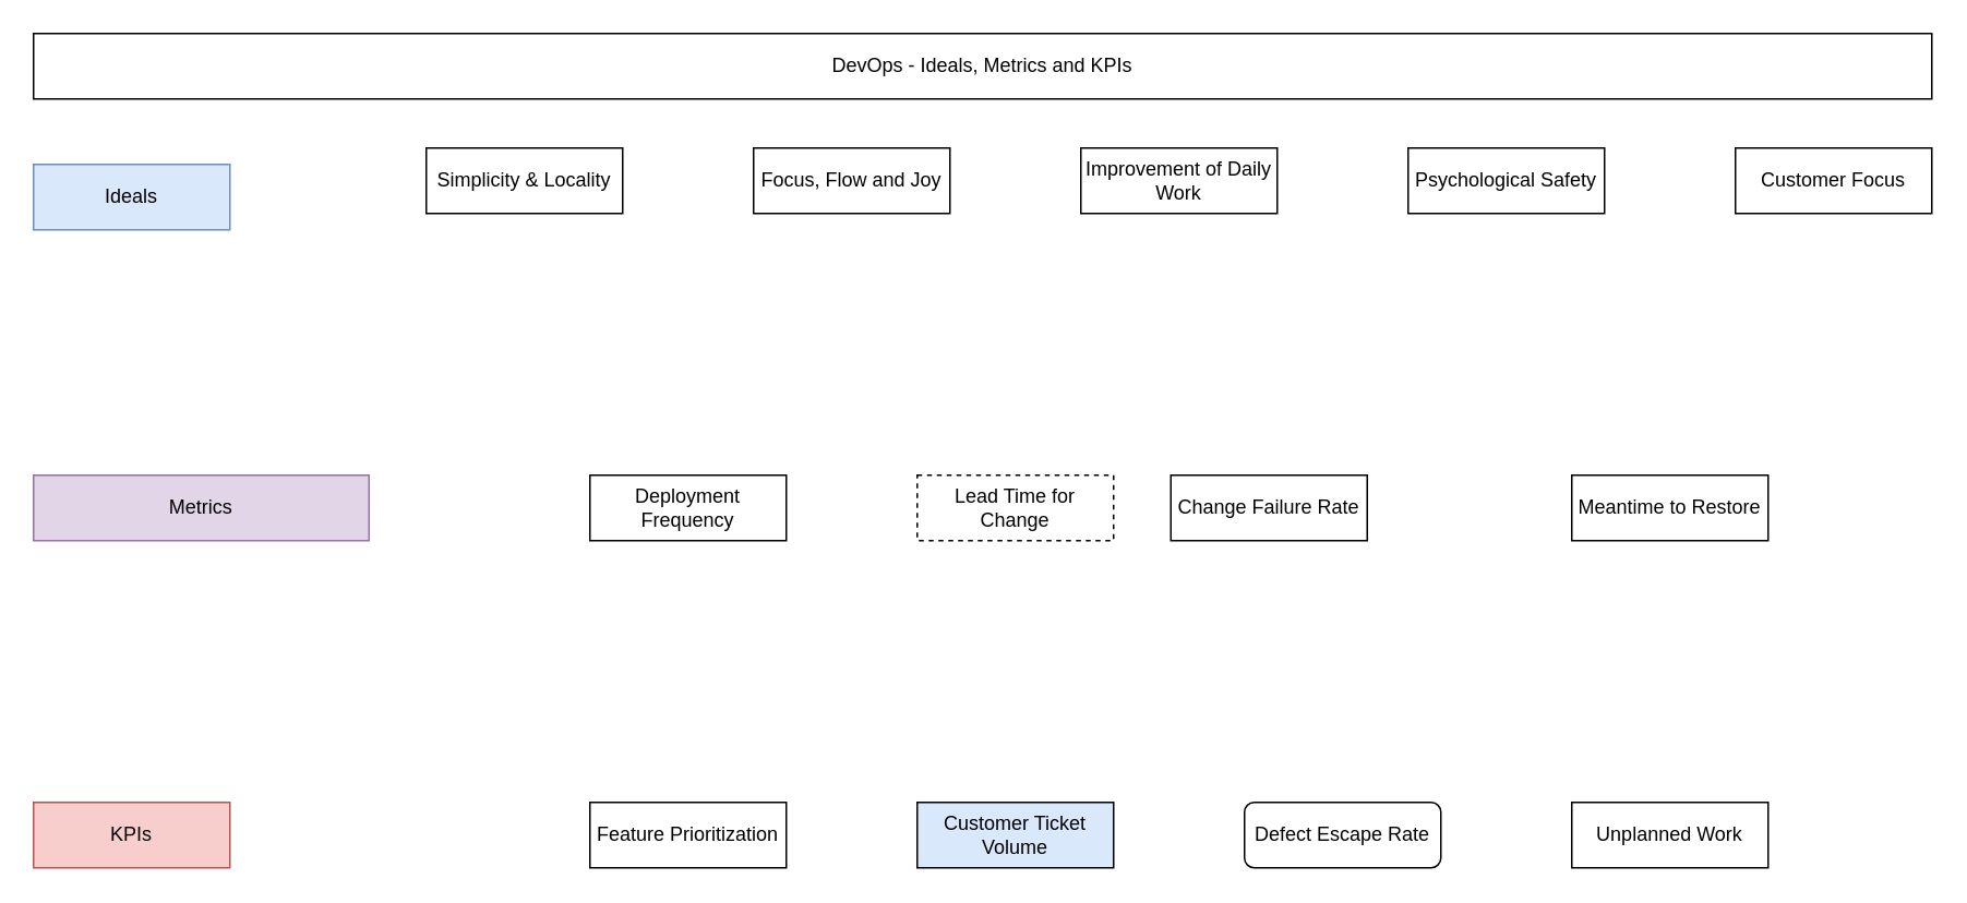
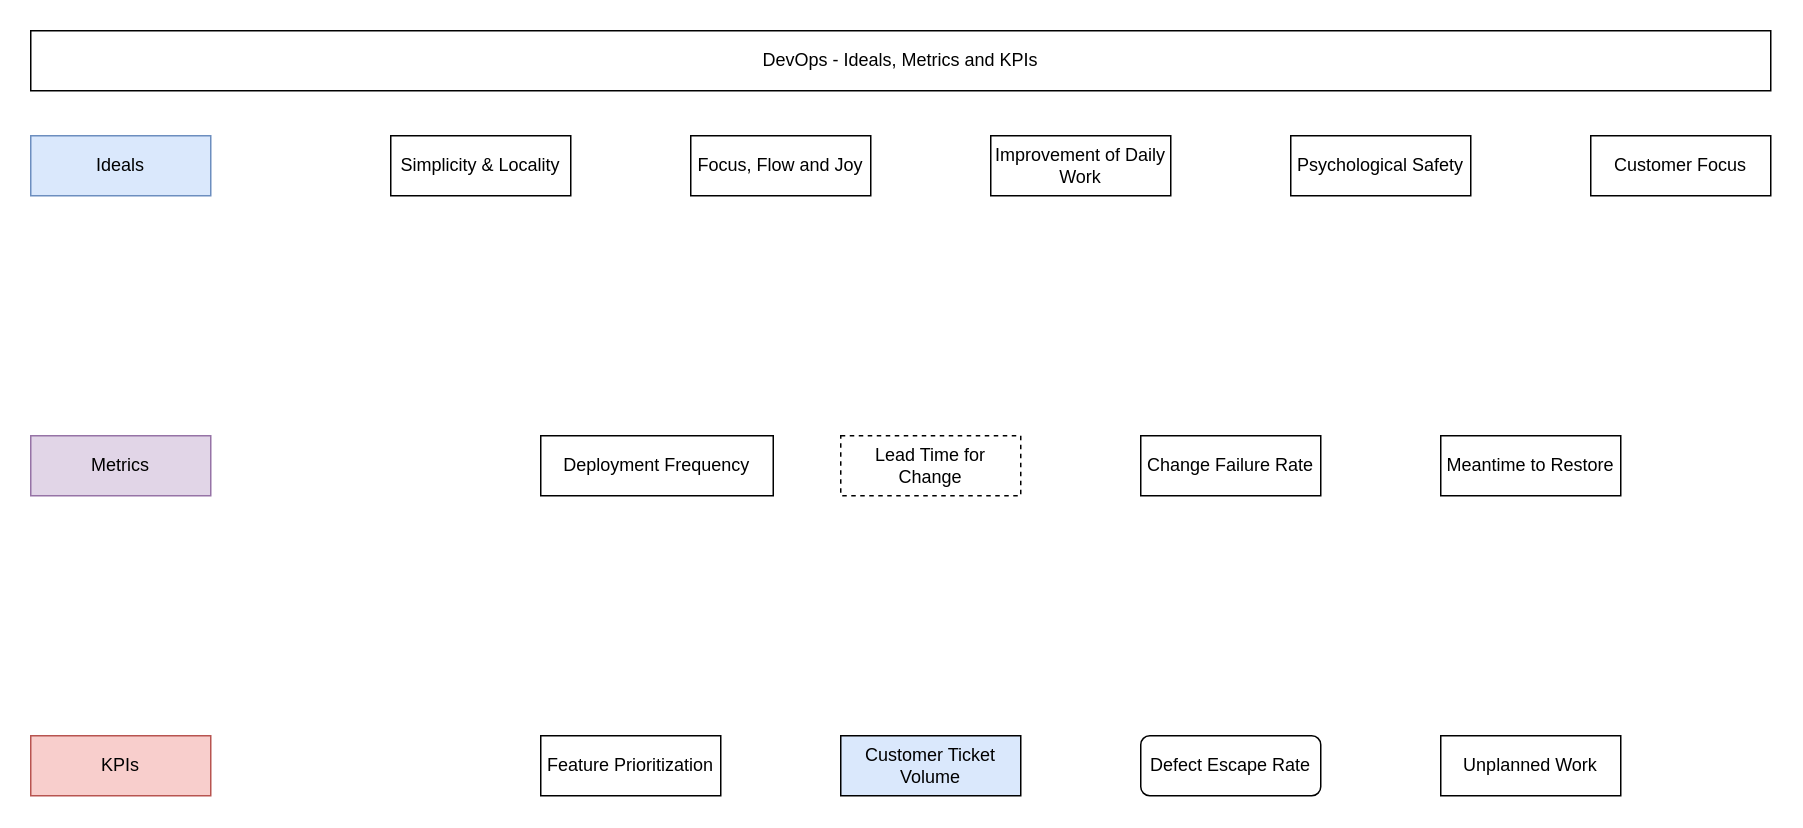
  <mxCell id="0" />
  <mxCell id="1" parent="0" />
  <mxCell id="2" value="KPIs" style="rounded=0;whiteSpace=wrap;html=1;fillColor=#f8cecc;strokeColor=#b85450;" parent="1" vertex="1"><mxGeometry y="490" width="120" height="40" as="geometry" x="20" /></mxCell>
  <mxCell id="3" value="Feature Prioritization" style="rounded=0;whiteSpace=wrap;html=1;" parent="1" vertex="1"><mxGeometry x="360" y="490" width="120" height="40" as="geometry" /></mxCell>
  <mxCell id="4" value="Customer Ticket Volume" style="rounded=0;whiteSpace=wrap;html=1;fillColor=#dae8fc;" parent="1" vertex="1"><mxGeometry x="560" y="490" width="120" height="40" as="geometry" /></mxCell>
  <mxCell id="5" value="Defect Escape Rate" style="whiteSpace=wrap;html=1;rounded=1;" parent="1" vertex="1"><mxGeometry x="760" y="490" width="120" height="40" as="geometry" /></mxCell>
  <mxCell id="6" value="Unplanned Work" style="rounded=0;whiteSpace=wrap;html=1;" parent="1" vertex="1"><mxGeometry x="960" y="490" width="120" height="40" as="geometry" /></mxCell>
- <mxCell id="7" value="Ideals" style="rounded=0;whiteSpace=wrap;html=1;fillColor=#dae8fc;strokeColor=#6c8ebf;" parent="1" vertex="1"><mxGeometry x="20" y="100" width="120" height="40" as="geometry" /></mxCell>
+ <mxCell id="7" value="Ideals" style="rounded=0;whiteSpace=wrap;html=1;fillColor=#dae8fc;strokeColor=#6c8ebf;" parent="1" vertex="1"><mxGeometry y="90" width="120" height="40" as="geometry" x="20" /></mxCell>
  <mxCell id="8" value="Simplicity &amp;amp; Locality" style="rounded=0;whiteSpace=wrap;html=1;" parent="1" vertex="1"><mxGeometry x="260" y="90" width="120" height="40" as="geometry" /></mxCell>
  <mxCell id="9" value="Focus, Flow and Joy" style="rounded=0;whiteSpace=wrap;html=1;" parent="1" vertex="1"><mxGeometry x="460" y="90" width="120" height="40" as="geometry" /></mxCell>
  <mxCell id="10" value="Improvement of Daily Work" style="rounded=0;whiteSpace=wrap;html=1;" parent="1" vertex="1"><mxGeometry x="660" y="90" width="120" height="40" as="geometry" /></mxCell>
  <mxCell id="11" value="Psychological Safety" style="rounded=0;whiteSpace=wrap;html=1;" parent="1" vertex="1"><mxGeometry x="860" y="90" width="120" height="40" as="geometry" /></mxCell>
- <mxCell id="12" value="Metrics" style="rounded=0;whiteSpace=wrap;html=1;fillColor=#e1d5e7;strokeColor=#9673a6;" parent="1" vertex="1"><mxGeometry x="20" y="290" width="205" height="40" as="geometry" /></mxCell>
- <mxCell id="13" value="Deployment Frequency" style="rounded=0;whiteSpace=wrap;html=1;" parent="1" vertex="1"><mxGeometry x="360" y="290" width="120" height="40" as="geometry" /></mxCell>
+ <mxCell id="12" value="Metrics" style="rounded=0;whiteSpace=wrap;html=1;fillColor=#e1d5e7;strokeColor=#9673a6;" parent="1" vertex="1"><mxGeometry y="290" width="120" height="40" as="geometry" x="20" /></mxCell>
+ <mxCell id="13" value="Deployment Frequency" style="rounded=0;whiteSpace=wrap;html=1;" parent="1" vertex="1"><mxGeometry x="360" y="290" width="155" height="40" as="geometry" /></mxCell>
  <mxCell id="14" value="Lead Time for Change" style="rounded=0;whiteSpace=wrap;html=1;dashed=1;" parent="1" vertex="1"><mxGeometry x="560" y="290" width="120" height="40" as="geometry" /></mxCell>
- <mxCell id="15" value="Change Failure Rate" style="rounded=0;whiteSpace=wrap;html=1;" parent="1" vertex="1"><mxGeometry x="715" y="290" width="120" height="40" as="geometry" /></mxCell>
+ <mxCell id="15" value="Change Failure Rate" style="rounded=0;whiteSpace=wrap;html=1;" parent="1" vertex="1"><mxGeometry x="760" y="290" width="120" height="40" as="geometry" /></mxCell>
  <mxCell id="16" value="Meantime to Restore" style="rounded=0;whiteSpace=wrap;html=1;" parent="1" vertex="1"><mxGeometry x="960" y="290" width="120" height="40" as="geometry" /></mxCell>
  <mxCell id="17" value="Customer Focus" style="rounded=0;whiteSpace=wrap;html=1;" parent="1" vertex="1"><mxGeometry x="1060" y="90" width="120" height="40" as="geometry" /></mxCell>
  <mxCell id="18" value="DevOps - Ideals, Metrics and KPIs" style="rounded=0;whiteSpace=wrap;html=1;" parent="1" vertex="1"><mxGeometry x="20" y="20" width="1160" height="40" as="geometry" /></mxCell>
